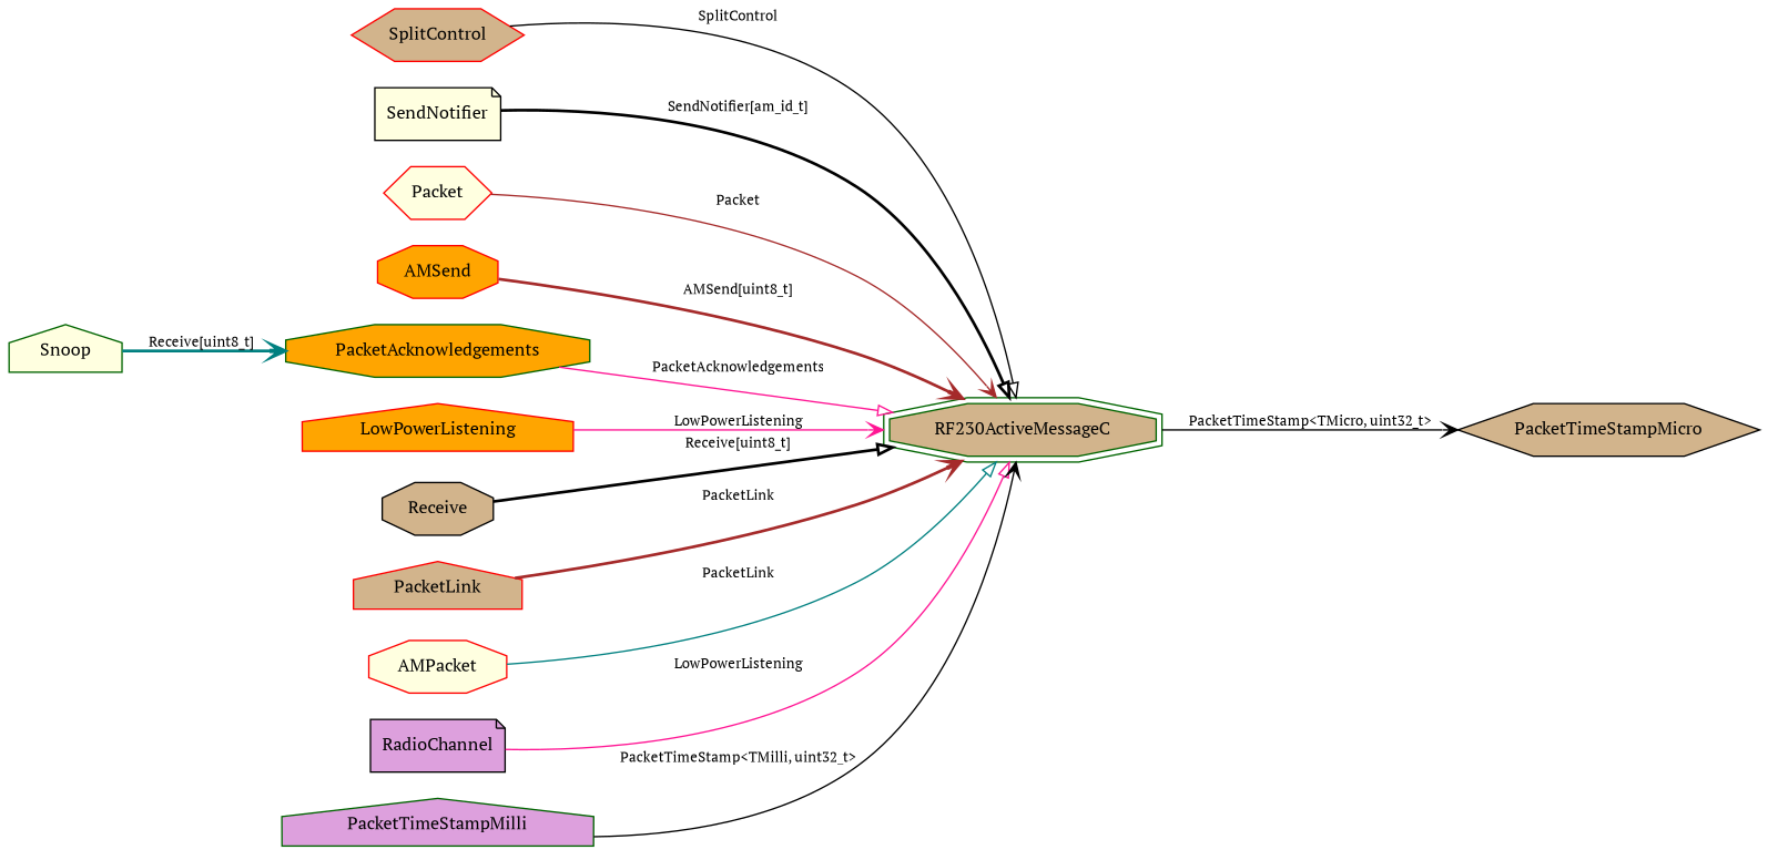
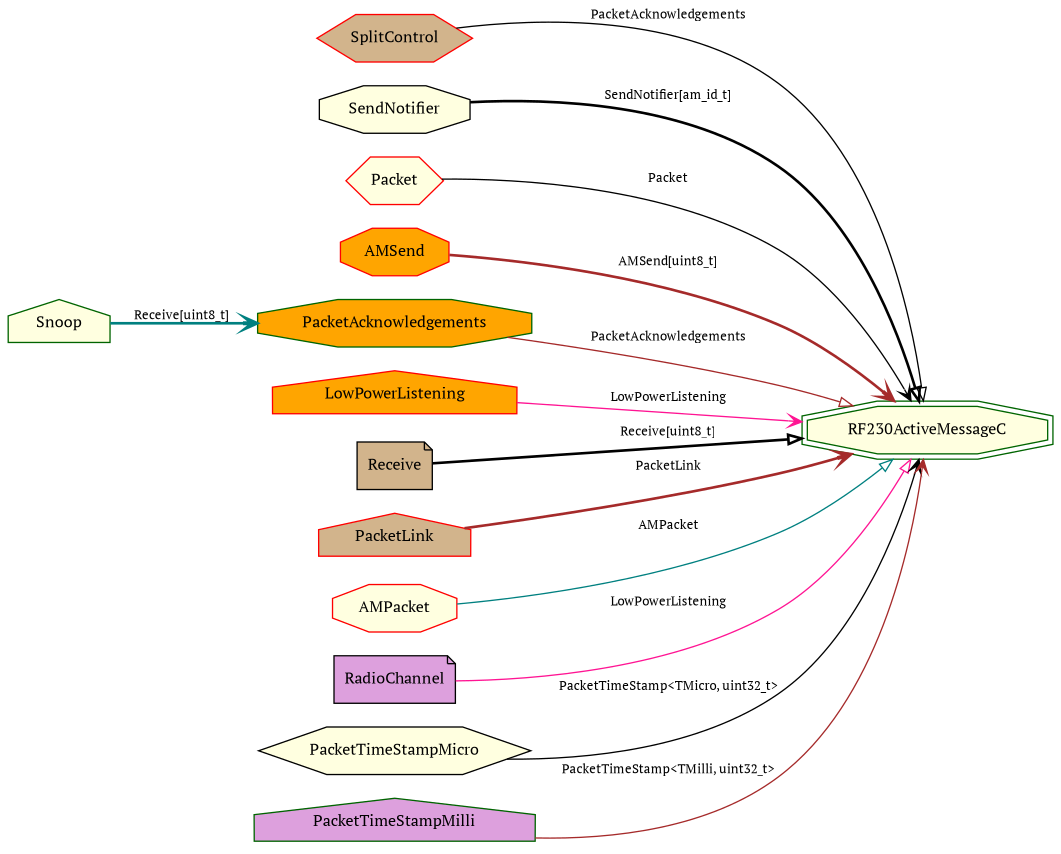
  digraph {
    fontname="PT Serif"
    rankdir=LR
    node [color=red fillcolor=lightyellow fontname="PT Serif" fontsize=12 shape=octagon style=filled]
    edge [arrowhead=vee color=black fontname="PT Serif" fontsize=10]
    n1 [fillcolor=tan label=SplitControl shape=hexagon]
-   RF230ActiveMessageC [color=darkgreen fillcolor=tan peripheries=2]
-   n3 [color=black label=SendNotifier shape=note]
+   RF230ActiveMessageC [color=darkgreen peripheries=2]
+   n3 [color=black label=SendNotifier]
    n4 [label=Packet shape=hexagon]
    n5 [fillcolor=orange label=AMSend]
    n6 [color=darkgreen label=Snoop shape=house]
    n7 [color=darkgreen fillcolor=orange label=PacketAcknowledgements]
    n8 [fillcolor=orange label=LowPowerListening shape=house]
-   n9 [color=black fillcolor=tan label=Receive]
+   n9 [color=black fillcolor=tan label=Receive shape=note]
    n10 [fillcolor=tan label=PacketLink shape=house]
    n11 [label=AMPacket]
    n12 [color=black fillcolor=plum label=RadioChannel shape=note]
-   n13 [color=black fillcolor=tan label=PacketTimeStampMicro shape=hexagon]
+   n13 [color=black label=PacketTimeStampMicro shape=hexagon]
    n14 [color=darkgreen fillcolor=plum label=PacketTimeStampMilli shape=house]
-   n1 -> RF230ActiveMessageC [arrowhead=onormal label=SplitControl]
+   n1 -> RF230ActiveMessageC [arrowhead=onormal label=PacketAcknowledgements]
    n3 -> RF230ActiveMessageC [arrowhead=onormal label="SendNotifier[am_id_t]" style=bold]
-   n4 -> RF230ActiveMessageC [color=brown label=Packet]
+   n4 -> RF230ActiveMessageC [label=Packet]
    n5 -> RF230ActiveMessageC [color=brown label="AMSend[uint8_t]" style=bold]
    n6 -> n7 [color=teal label="Receive[uint8_t]" style=bold]
-   n7 -> RF230ActiveMessageC [arrowhead=onormal color=deeppink label=PacketAcknowledgements]
+   n7 -> RF230ActiveMessageC [arrowhead=onormal color=brown label=PacketAcknowledgements]
    n8 -> RF230ActiveMessageC [color=deeppink label=LowPowerListening]
    n9 -> RF230ActiveMessageC [arrowhead=onormal label="Receive[uint8_t]" style=bold]
    n10 -> RF230ActiveMessageC [color=brown label=PacketLink style=bold]
-   n11 -> RF230ActiveMessageC [arrowhead=onormal color=teal label=PacketLink]
+   n11 -> RF230ActiveMessageC [arrowhead=onormal color=teal label=AMPacket]
    n12 -> RF230ActiveMessageC [arrowhead=onormal color=deeppink label=LowPowerListening]
-   RF230ActiveMessageC -> n13 [label="PacketTimeStamp<TMicro, uint32_t>"]
-   n14 -> RF230ActiveMessageC [label="PacketTimeStamp<TMilli, uint32_t>"]
+   n13 -> RF230ActiveMessageC [label="PacketTimeStamp<TMicro, uint32_t>"]
+   n14 -> RF230ActiveMessageC [color=brown label="PacketTimeStamp<TMilli, uint32_t>"]
  }
